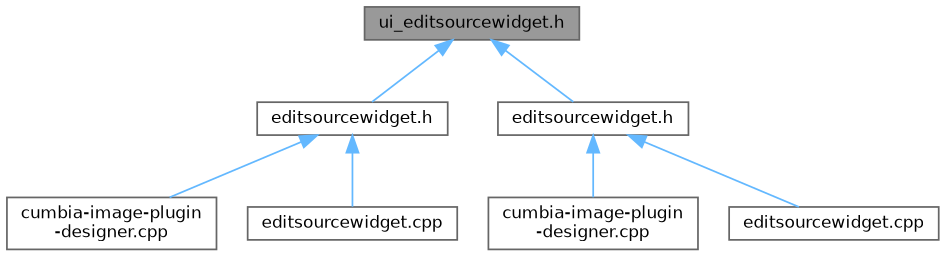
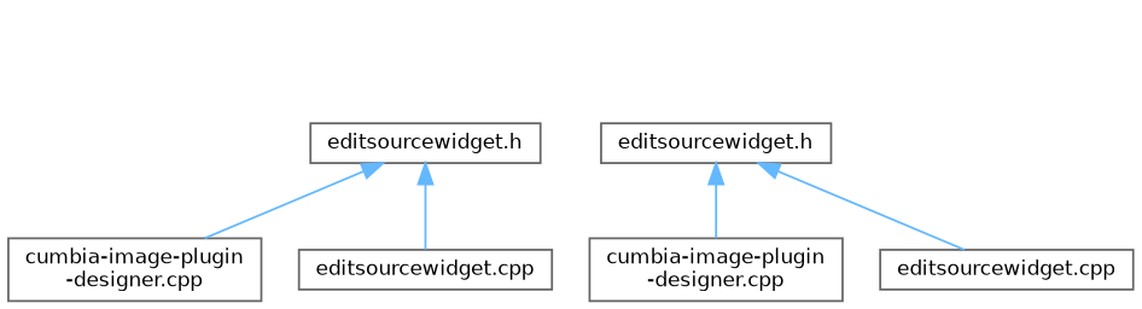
  digraph {
    node [color=grey40 fillcolor=white fontname=Helvetica fontsize=10 shape=box style=filled]
    edge [color=steelblue1 dir=back fontname=Helvetica fontsize=10 labelfontname=Helvetica labelfontsize=10 style=solid]
-   n1 [color=gray40 fillcolor=grey60 fontcolor=black height=0.2 label="ui_editsourcewidget.h" width=0.4]
    n2 [height=0.2 label="editsourcewidget.h" width=0.4]
    n3 [height=0.2 label="editsourcewidget.h" width=0.4]
    n4 [height=0.2 label="cumbia-image-plugin\l-designer.cpp" width=0.4]
    n5 [height=0.2 label="editsourcewidget.cpp" width=0.4]
    n6 [height=0.2 label="cumbia-image-plugin\l-designer.cpp" width=0.4]
    n7 [height=0.2 label="editsourcewidget.cpp" width=0.4]
-   n1 -> n2
-   n1 -> n3
    n2 -> n4
    n2 -> n5
    n3 -> n6
    n3 -> n7
  }
